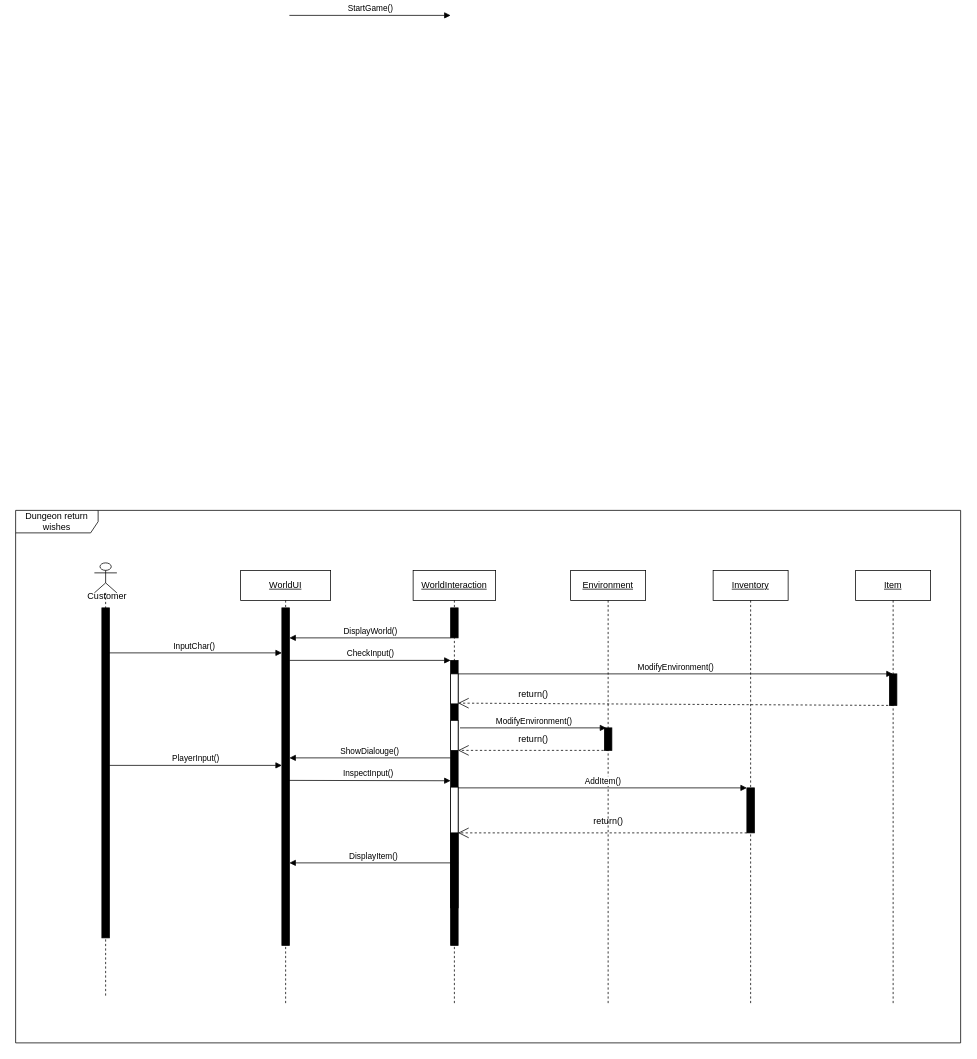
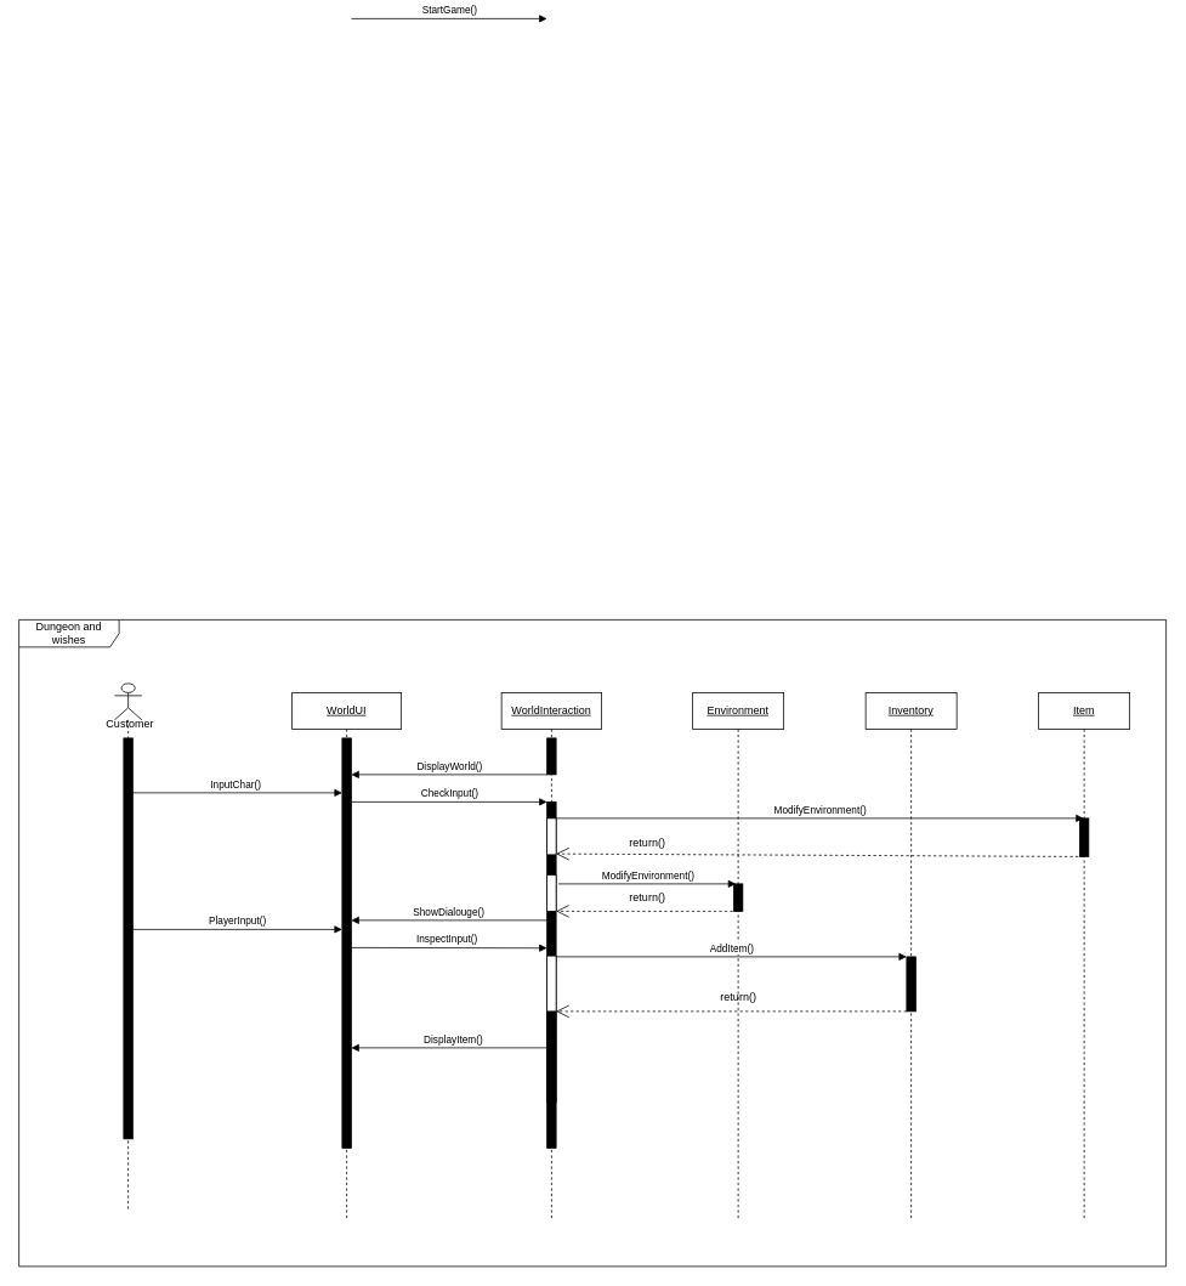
  <mxCell id="0" />
  <mxCell id="1" parent="0" />
  <mxCell id="2" value="&lt;u&gt;Environment&lt;/u&gt;" style="shape=umlLifeline;perimeter=lifelinePerimeter;whiteSpace=wrap;html=1;container=1;dropTarget=0;collapsible=0;recursiveResize=0;outlineConnect=0;portConstraint=eastwest;newEdgeStyle={&quot;curved&quot;:0,&quot;rounded&quot;:0};" vertex="1" parent="1"><mxGeometry x="760" y="760" width="100" height="580" as="geometry" /></mxCell>
  <mxCell id="3" value="" style="html=1;points=[[0,0,0,0,5],[0,1,0,0,-5],[1,0,0,0,5],[1,1,0,0,-5]];perimeter=orthogonalPerimeter;outlineConnect=0;targetShapes=umlLifeline;portConstraint=eastwest;newEdgeStyle={&quot;curved&quot;:0,&quot;rounded&quot;:0};fillColor=#000000;" vertex="1" parent="2"><mxGeometry x="45" y="210" width="10" height="30" as="geometry" /></mxCell>
  <mxCell id="4" value="&lt;u&gt;Inventory&lt;/u&gt;" style="shape=umlLifeline;perimeter=lifelinePerimeter;whiteSpace=wrap;html=1;container=1;dropTarget=0;collapsible=0;recursiveResize=0;outlineConnect=0;portConstraint=eastwest;newEdgeStyle={&quot;curved&quot;:0,&quot;rounded&quot;:0};" vertex="1" parent="1"><mxGeometry x="950" y="760" width="100" height="580" as="geometry" /></mxCell>
  <mxCell id="5" value="" style="html=1;points=[[0,0,0,0,5],[0,1,0,0,-5],[1,0,0,0,5],[1,1,0,0,-5]];perimeter=orthogonalPerimeter;outlineConnect=0;targetShapes=umlLifeline;portConstraint=eastwest;newEdgeStyle={&quot;curved&quot;:0,&quot;rounded&quot;:0};fillColor=#000000;" vertex="1" parent="4"><mxGeometry x="45" y="290" width="10" height="60" as="geometry" /></mxCell>
  <mxCell id="6" value="&lt;u&gt;WorldInteraction&lt;/u&gt;" style="shape=umlLifeline;perimeter=lifelinePerimeter;whiteSpace=wrap;html=1;container=1;dropTarget=0;collapsible=0;recursiveResize=0;outlineConnect=0;portConstraint=eastwest;newEdgeStyle={&quot;curved&quot;:0,&quot;rounded&quot;:0};" vertex="1" parent="1"><mxGeometry x="550" y="760" width="110" height="580" as="geometry" /></mxCell>
  <mxCell id="7" value="" style="html=1;points=[[0,0,0,0,5],[0,1,0,0,-5],[1,0,0,0,5],[1,1,0,0,-5]];perimeter=orthogonalPerimeter;outlineConnect=0;targetShapes=umlLifeline;portConstraint=eastwest;newEdgeStyle={&quot;curved&quot;:0,&quot;rounded&quot;:0};fillColor=#000000;" vertex="1" parent="6"><mxGeometry x="50" y="50" width="10" height="40" as="geometry" /></mxCell>
  <mxCell id="8" value="" style="html=1;points=[[0,0,0,0,5],[0,1,0,0,-5],[1,0,0,0,5],[1,1,0,0,-5]];perimeter=orthogonalPerimeter;outlineConnect=0;targetShapes=umlLifeline;portConstraint=eastwest;newEdgeStyle={&quot;curved&quot;:0,&quot;rounded&quot;:0};fillColor=#000000;" vertex="1" parent="6"><mxGeometry x="50" y="120" width="10" height="330" as="geometry" /></mxCell>
  <mxCell id="9" value="" style="html=1;points=[[0,0,0,0,5],[0,1,0,0,-5],[1,0,0,0,5],[1,1,0,0,-5]];perimeter=orthogonalPerimeter;outlineConnect=0;targetShapes=umlLifeline;portConstraint=eastwest;newEdgeStyle={&quot;curved&quot;:0,&quot;rounded&quot;:0};" vertex="1" parent="6"><mxGeometry x="50" y="138" width="10" height="40" as="geometry" /></mxCell>
  <mxCell id="10" value="" style="html=1;points=[[0,0,0,0,5],[0,1,0,0,-5],[1,0,0,0,5],[1,1,0,0,-5]];perimeter=orthogonalPerimeter;outlineConnect=0;targetShapes=umlLifeline;portConstraint=eastwest;newEdgeStyle={&quot;curved&quot;:0,&quot;rounded&quot;:0};" vertex="1" parent="6"><mxGeometry x="50" y="200" width="10" height="40" as="geometry" /></mxCell>
  <mxCell id="11" value="" style="html=1;points=[[0,0,0,0,5],[0,1,0,0,-5],[1,0,0,0,5],[1,1,0,0,-5]];perimeter=orthogonalPerimeter;outlineConnect=0;targetShapes=umlLifeline;portConstraint=eastwest;newEdgeStyle={&quot;curved&quot;:0,&quot;rounded&quot;:0};fillColor=#000000;" vertex="1" parent="6"><mxGeometry x="50" y="350" width="10" height="150" as="geometry" /></mxCell>
  <mxCell id="12" value="" style="html=1;points=[[0,0,0,0,5],[0,1,0,0,-5],[1,0,0,0,5],[1,1,0,0,-5]];perimeter=orthogonalPerimeter;outlineConnect=0;targetShapes=umlLifeline;portConstraint=eastwest;newEdgeStyle={&quot;curved&quot;:0,&quot;rounded&quot;:0};" vertex="1" parent="6"><mxGeometry x="50" y="289" width="10" height="61" as="geometry" /></mxCell>
  <mxCell id="13" value="&lt;u&gt;WorldUI&lt;/u&gt;" style="shape=umlLifeline;perimeter=lifelinePerimeter;whiteSpace=wrap;html=1;container=1;dropTarget=0;collapsible=0;recursiveResize=0;outlineConnect=0;portConstraint=eastwest;newEdgeStyle={&quot;curved&quot;:0,&quot;rounded&quot;:0};" vertex="1" parent="1"><mxGeometry x="320" y="760" width="120" height="580" as="geometry" /></mxCell>
  <mxCell id="14" value="" style="html=1;points=[[0,0,0,0,5],[0,1,0,0,-5],[1,0,0,0,5],[1,1,0,0,-5]];perimeter=orthogonalPerimeter;outlineConnect=0;targetShapes=umlLifeline;portConstraint=eastwest;newEdgeStyle={&quot;curved&quot;:0,&quot;rounded&quot;:0};fillColor=#000000;" vertex="1" parent="13"><mxGeometry x="55" y="50" width="10" height="450" as="geometry" /></mxCell>
  <mxCell id="15" value="" style="shape=umlLifeline;perimeter=lifelinePerimeter;whiteSpace=wrap;html=1;container=1;dropTarget=0;collapsible=0;recursiveResize=0;outlineConnect=0;portConstraint=eastwest;newEdgeStyle={&quot;curved&quot;:0,&quot;rounded&quot;:0};participant=umlActor;" vertex="1" parent="1"><mxGeometry x="125" y="750" width="30" height="580" as="geometry" /></mxCell>
  <mxCell id="16" value="" style="html=1;points=[[0,0,0,0,5],[0,1,0,0,-5],[1,0,0,0,5],[1,1,0,0,-5]];perimeter=orthogonalPerimeter;outlineConnect=0;targetShapes=umlLifeline;portConstraint=eastwest;newEdgeStyle={&quot;curved&quot;:0,&quot;rounded&quot;:0};fillColor=#000000;" vertex="1" parent="15"><mxGeometry x="10" y="60" width="10" height="440" as="geometry" /></mxCell>
  <mxCell id="17" value="&amp;nbsp;Customer" style="text;html=1;align=center;verticalAlign=middle;resizable=0;points=[];autosize=1;strokeColor=none;fillColor=none;" vertex="1" parent="1"><mxGeometry x="100" y="780" width="80" height="30" as="geometry" /></mxCell>
  <mxCell id="18" value="DisplayWorld()" style="html=1;verticalAlign=bottom;endArrow=block;curved=0;rounded=0;" edge="1" parent="1"><mxGeometry x="-0.002" width="80" relative="1" as="geometry"><mxPoint x="600" y="850" as="sourcePoint" /><mxPoint x="385" y="850" as="targetPoint" /><mxPoint as="offset" /></mxGeometry></mxCell>
  <mxCell id="19" value="InputChar()" style="html=1;verticalAlign=bottom;endArrow=block;curved=0;rounded=0;" edge="1" parent="1"><mxGeometry x="0.0" width="80" relative="1" as="geometry"><mxPoint x="139.63" y="870" as="sourcePoint" /><mxPoint x="375" y="870" as="targetPoint" /><mxPoint as="offset" /></mxGeometry></mxCell>
  <mxCell id="20" value="StartGame()" style="html=1;verticalAlign=bottom;endArrow=block;curved=0;rounded=0;" edge="1" parent="1"><mxGeometry width="80" relative="1" as="geometry"><mxPoint x="385" y="20" as="sourcePoint" /><mxPoint x="600" y="20" as="targetPoint" /></mxGeometry></mxCell>
  <mxCell id="21" value="ModifyEnvironment()" style="html=1;verticalAlign=bottom;endArrow=block;curved=0;rounded=0;" edge="1" parent="1" target="27"><mxGeometry width="80" relative="1" as="geometry"><mxPoint x="610" y="898" as="sourcePoint" /><mxPoint x="805" y="898" as="targetPoint" /></mxGeometry></mxCell>
  <mxCell id="22" value="" style="endArrow=open;endSize=12;dashed=1;html=1;rounded=0;" edge="1" parent="1" source="27"><mxGeometry width="160" relative="1" as="geometry"><mxPoint x="805" y="937" as="sourcePoint" /><mxPoint x="610" y="937" as="targetPoint" /><Array as="points"><mxPoint x="1170" y="940" /></Array></mxGeometry></mxCell>
  <mxCell id="23" value="ShowDialouge()" style="html=1;verticalAlign=bottom;endArrow=block;curved=0;rounded=0;exitX=0;exitY=1;exitDx=0;exitDy=-5;exitPerimeter=0;" edge="1" parent="1"><mxGeometry x="0.005" width="80" relative="1" as="geometry"><mxPoint x="600" y="1010" as="sourcePoint" /><mxPoint x="385" y="1010" as="targetPoint" /><mxPoint as="offset" /></mxGeometry></mxCell>
  <mxCell id="24" value="PlayerInput()" style="html=1;verticalAlign=bottom;endArrow=block;curved=0;rounded=0;" edge="1" parent="1"><mxGeometry width="80" relative="1" as="geometry"><mxPoint x="145" y="1020" as="sourcePoint" /><mxPoint x="375" y="1020" as="targetPoint" /></mxGeometry></mxCell>
  <mxCell id="25" value="return()" style="text;html=1;align=center;verticalAlign=middle;resizable=0;points=[];autosize=1;strokeColor=none;fillColor=none;" vertex="1" parent="1"><mxGeometry x="680" y="910" width="60" height="30" as="geometry" /></mxCell>
- <mxCell id="26" value="Dungeon return wishes" style="shape=umlFrame;whiteSpace=wrap;html=1;pointerEvents=0;width=110;height=30;" vertex="1" parent="1"><mxGeometry x="20" y="680" width="1260" height="710" as="geometry" /></mxCell>
+ <mxCell id="26" value="Dungeon and wishes" style="shape=umlFrame;whiteSpace=wrap;html=1;pointerEvents=0;width=110;height=30;" vertex="1" parent="1"><mxGeometry x="20" y="680" width="1260" height="710" as="geometry" /></mxCell>
  <mxCell id="27" value="&lt;u&gt;Item&lt;/u&gt;" style="shape=umlLifeline;perimeter=lifelinePerimeter;whiteSpace=wrap;html=1;container=1;dropTarget=0;collapsible=0;recursiveResize=0;outlineConnect=0;portConstraint=eastwest;newEdgeStyle={&quot;curved&quot;:0,&quot;rounded&quot;:0};" vertex="1" parent="1"><mxGeometry x="1140" y="760" width="100" height="580" as="geometry" /></mxCell>
  <mxCell id="28" value="" style="html=1;points=[[0,0,0,0,5],[0,1,0,0,-5],[1,0,0,0,5],[1,1,0,0,-5]];perimeter=orthogonalPerimeter;outlineConnect=0;targetShapes=umlLifeline;portConstraint=eastwest;newEdgeStyle={&quot;curved&quot;:0,&quot;rounded&quot;:0};fillColor=#000000;" vertex="1" parent="27"><mxGeometry x="45" y="138" width="10" height="42" as="geometry" /></mxCell>
  <mxCell id="29" value="AddItem()" style="html=1;verticalAlign=bottom;endArrow=block;curved=0;rounded=0;" edge="1" parent="1"><mxGeometry width="80" relative="1" as="geometry"><mxPoint x="610" y="1050" as="sourcePoint" /><mxPoint x="995" y="1050" as="targetPoint" /></mxGeometry></mxCell>
  <mxCell id="30" value="InspectInput()" style="html=1;verticalAlign=bottom;endArrow=block;curved=0;rounded=0;" edge="1" parent="1"><mxGeometry width="80" relative="1" as="geometry"><mxPoint x="380" y="1040" as="sourcePoint" /><mxPoint x="600" y="1040.5" as="targetPoint" /></mxGeometry></mxCell>
  <mxCell id="31" value="" style="endArrow=open;endSize=12;dashed=1;html=1;rounded=0;" edge="1" parent="1"><mxGeometry width="160" relative="1" as="geometry"><mxPoint x="995" y="1110" as="sourcePoint" /><mxPoint x="610" y="1110" as="targetPoint" /></mxGeometry></mxCell>
  <mxCell id="32" value="return()" style="text;html=1;align=center;verticalAlign=middle;resizable=0;points=[];autosize=1;strokeColor=none;fillColor=none;" vertex="1" parent="1"><mxGeometry x="780" y="1080" width="60" height="30" as="geometry" /></mxCell>
  <mxCell id="33" value="CheckInput()" style="html=1;verticalAlign=bottom;endArrow=block;curved=0;rounded=0;" edge="1" parent="1" source="14"><mxGeometry width="80" relative="1" as="geometry"><mxPoint x="380" y="880" as="sourcePoint" /><mxPoint x="600" y="880" as="targetPoint" /></mxGeometry></mxCell>
  <mxCell id="34" value="DisplayItem()" style="html=1;verticalAlign=bottom;endArrow=block;curved=0;rounded=0;exitX=0;exitY=1;exitDx=0;exitDy=-5;exitPerimeter=0;" edge="1" parent="1" target="14"><mxGeometry x="0.005" width="80" relative="1" as="geometry"><mxPoint x="610" y="1150" as="sourcePoint" /><mxPoint x="390" y="1150" as="targetPoint" /><mxPoint as="offset" /></mxGeometry></mxCell>
  <mxCell id="35" value="ModifyEnvironment()" style="html=1;verticalAlign=bottom;endArrow=block;curved=0;rounded=0;" edge="1" parent="1"><mxGeometry width="80" relative="1" as="geometry"><mxPoint x="612.5" y="970" as="sourcePoint" /><mxPoint x="807.5" y="970" as="targetPoint" /></mxGeometry></mxCell>
  <mxCell id="36" value="" style="endArrow=open;endSize=12;dashed=1;html=1;rounded=0;" edge="1" parent="1"><mxGeometry width="160" relative="1" as="geometry"><mxPoint x="810" y="1000" as="sourcePoint" /><mxPoint x="610" y="1000" as="targetPoint" /><Array as="points" /></mxGeometry></mxCell>
  <mxCell id="37" value="return()" style="text;html=1;align=center;verticalAlign=middle;resizable=0;points=[];autosize=1;strokeColor=none;fillColor=none;" vertex="1" parent="1"><mxGeometry x="680" y="970" width="60" height="30" as="geometry" /></mxCell>
